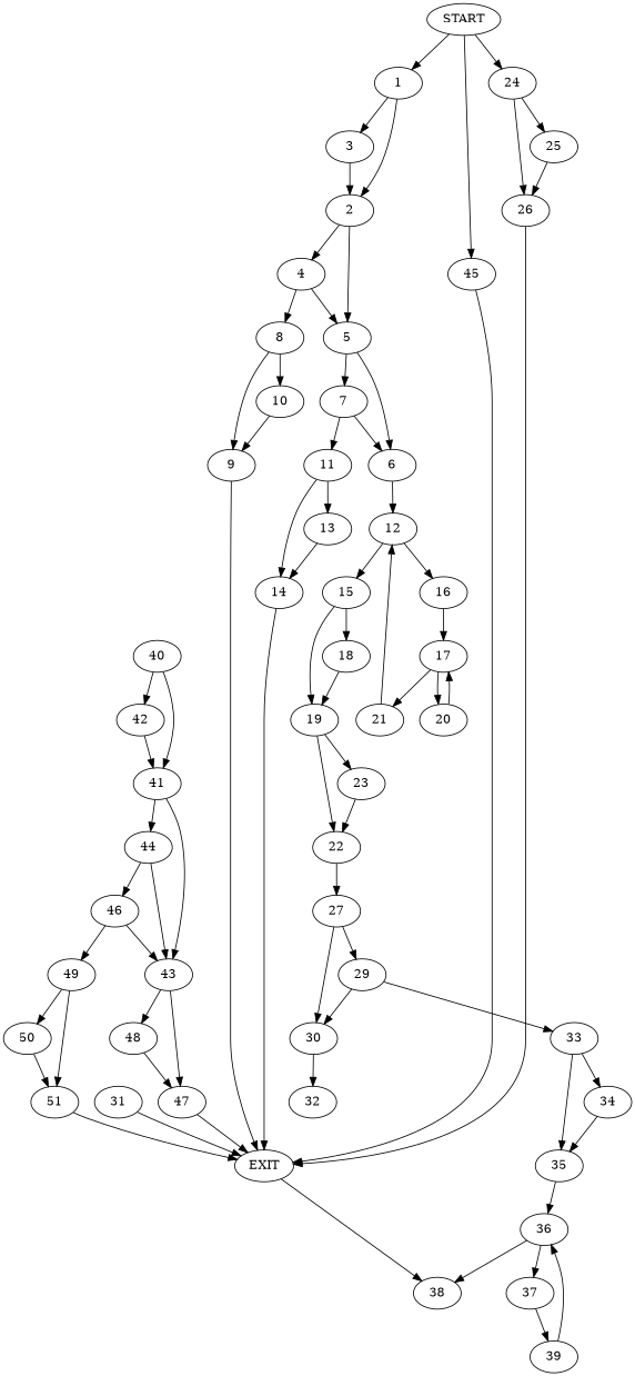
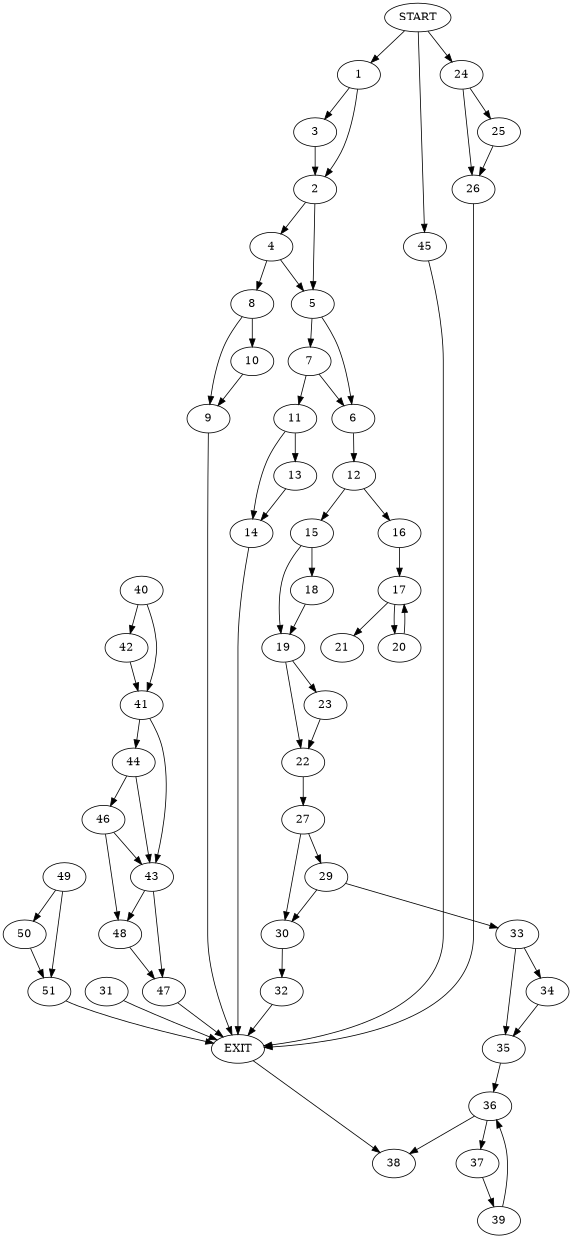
  digraph {
    n1 [label=START]
    1
    24
    45
    2
    3
    25
    26
    n9 [label=EXIT]
    38
    4
    5
    8
    6
    7
    9
    10
    12
    11
    15
    16
    13
    14
    18
    19
    17
    22
    23
    20
    21
    27
    29
    30
    33
    32
    34
    35
    31
    36
    37
    39
    40
    41
    42
    43
    44
    47
    48
    46
    49
    50
    51
    n1 -> 1
    n1 -> 24
    n1 -> 45
    1 -> 2
    1 -> 3
    24 -> 25
    24 -> 26
    45 -> n9
    2 -> 4
    2 -> 5
    3 -> 2
    25 -> 26
    26 -> n9
    n9 -> 38
    4 -> 5
    4 -> 8
    5 -> 6
    5 -> 7
    8 -> 9
    8 -> 10
    6 -> 12
    7 -> 6
    7 -> 11
    9 -> n9
    10 -> 9
    12 -> 15
    12 -> 16
    11 -> 13
    11 -> 14
    15 -> 18
    15 -> 19
    16 -> 17
    13 -> 14
    14 -> n9
    18 -> 19
    19 -> 22
    19 -> 23
    17 -> 20
    17 -> 21
    22 -> 27
    23 -> 22
    20 -> 17
-   21 -> 12
    27 -> 29
    27 -> 30
    29 -> 30
    29 -> 33
    30 -> 32
    33 -> 34
    33 -> 35
+   32 -> n9
    34 -> 35
    35 -> 36
    31 -> n9
    36 -> 38
    36 -> 37
    37 -> 39
    39 -> 36
    40 -> 41
    40 -> 42
    41 -> 43
    41 -> 44
    42 -> 41
    43 -> 47
    43 -> 48
    44 -> 43
    44 -> 46
    47 -> n9
    48 -> 47
    46 -> 43
-   46 -> 49
+   46 -> 48
    49 -> 50
    49 -> 51
    50 -> 51
    51 -> n9
  }
